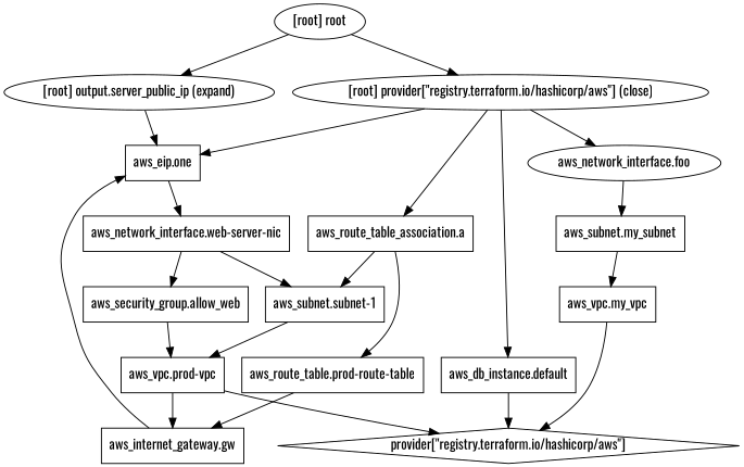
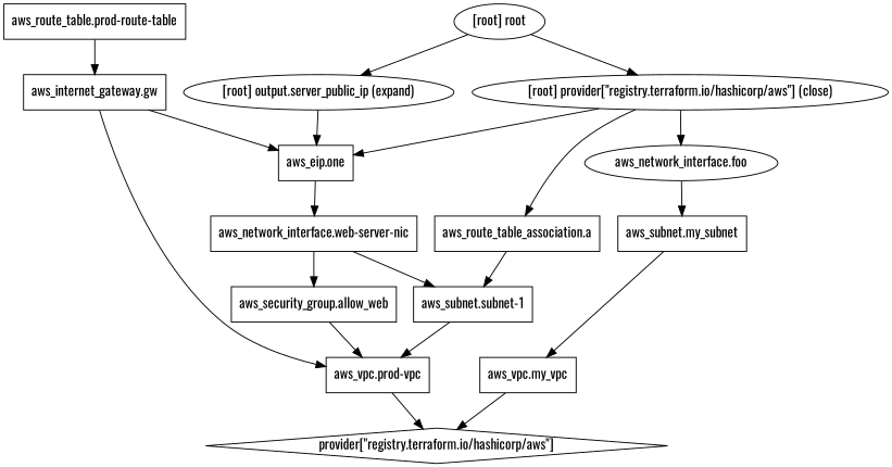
  digraph {
    compound=true
    fontname=Oswald
    newrank=true
    node [fontname=Oswald shape=box]
    edge [fontname=Oswald]
-   n1 [label="aws_db_instance.default"]
    n2 [label="provider[\"registry.terraform.io/hashicorp/aws\"]" shape=diamond]
    n3 [label="aws_eip.one"]
    n4 [label="aws_internet_gateway.gw"]
    n5 [label="aws_network_interface.web-server-nic"]
    n6 [label="aws_vpc.prod-vpc"]
    n7 [label="aws_network_interface.foo" shape=ellipse]
    n8 [label="aws_subnet.my_subnet"]
    n9 [label="aws_security_group.allow_web"]
    n10 [label="aws_subnet.subnet-1"]
    n11 [label="aws_route_table.prod-route-table"]
    n12 [label="aws_route_table_association.a"]
    n13 [label="aws_vpc.my_vpc"]
    "[root] output.server_public_ip (expand)" [shape=""]
    "[root] provider[\"registry.terraform.io/hashicorp/aws\"] (close)" [shape=""]
    "[root] root" [shape=""]
    subgraph sub_1 {
-     n1
      n2
      n3
      n4
      n5
      n6
      n7
      n8
      n9
      n10
      n11
      n12
      n13
      "[root] output.server_public_ip (expand)"
      "[root] provider[\"registry.terraform.io/hashicorp/aws\"] (close)"
      "[root] root"
    }
-   n1 -> n2
    n3 -> n5
    n4 -> n3
-   n6 -> n4
+   n4 -> n6
    n5 -> n9
    n5 -> n10
    n6 -> n2
    n7 -> n8
    n8 -> n13
    n9 -> n6
    n10 -> n6
    n11 -> n4
    n12 -> n10
-   n12 -> n11
    n13 -> n2
    "[root] output.server_public_ip (expand)" -> n3
-   "[root] provider[\"registry.terraform.io/hashicorp/aws\"] (close)" -> n1
    "[root] provider[\"registry.terraform.io/hashicorp/aws\"] (close)" -> n3
    "[root] provider[\"registry.terraform.io/hashicorp/aws\"] (close)" -> n7
    "[root] provider[\"registry.terraform.io/hashicorp/aws\"] (close)" -> n12
    "[root] root" -> "[root] output.server_public_ip (expand)"
    "[root] root" -> "[root] provider[\"registry.terraform.io/hashicorp/aws\"] (close)"
  }
